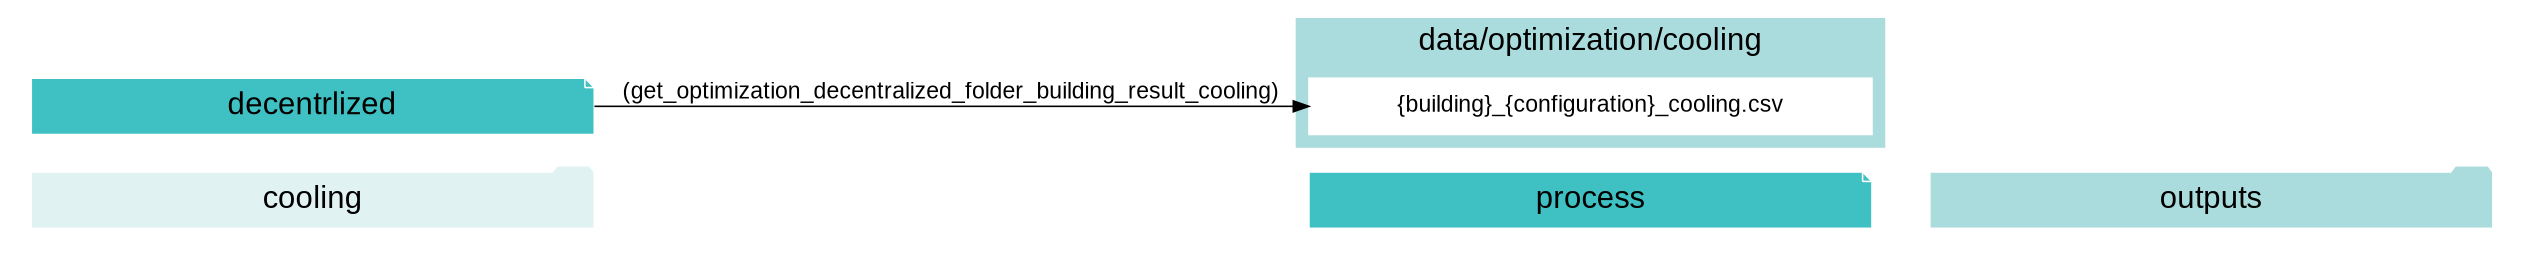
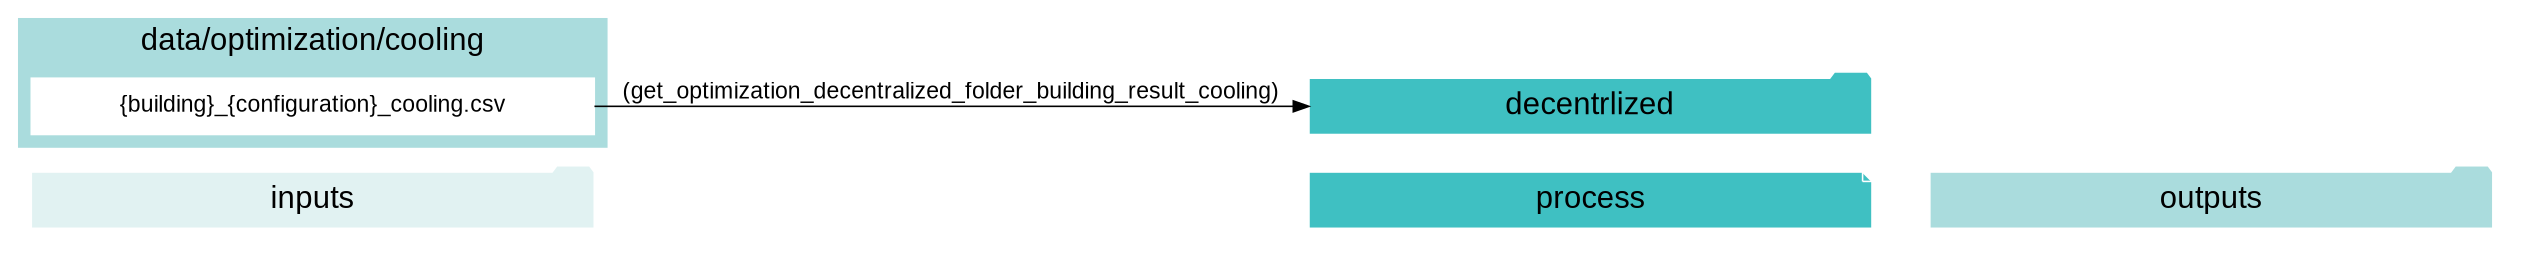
  digraph {
    fontname=arial
    newrank=true
    rankdir=LR
    node [color=white fillcolor="#3FC0C2" fixedsize=true fontname=arial fontsize=20 shape=note style=filled]
    edge [fontname=arial fontsize=15 style=invis]
    process [width=5]
    outputs [fillcolor="#aadcdd" shape=folder width=5]
-   inputs [fillcolor="#E1F2F2" shape=folder width=5 label=cooling]
+   inputs [fillcolor="#E1F2F2" shape=folder width=5]
    "{building}_{configuration}_cooling.csv" [fontsize=15 shape=box width=5 fillcolor=""]
-   decentrlized [width=5]
+   decentrlized [shape=folder width=5]
    subgraph cluster_1 {
      fontsize=25
      style=invis
      process
      outputs
      inputs
    }
    subgraph cluster_2 {
      color="#aadcdd"
      fontsize=20
      label="data/optimization/cooling"
      rank=same
      style=filled
      "{building}_{configuration}_cooling.csv"
    }
    process -> outputs
    inputs -> process
-   decentrlized -> "{building}_{configuration}_cooling.csv" [label="(get_optimization_decentralized_folder_building_result_cooling)" style=""]
+   "{building}_{configuration}_cooling.csv" -> decentrlized [label="(get_optimization_decentralized_folder_building_result_cooling)" style=""]
  }
